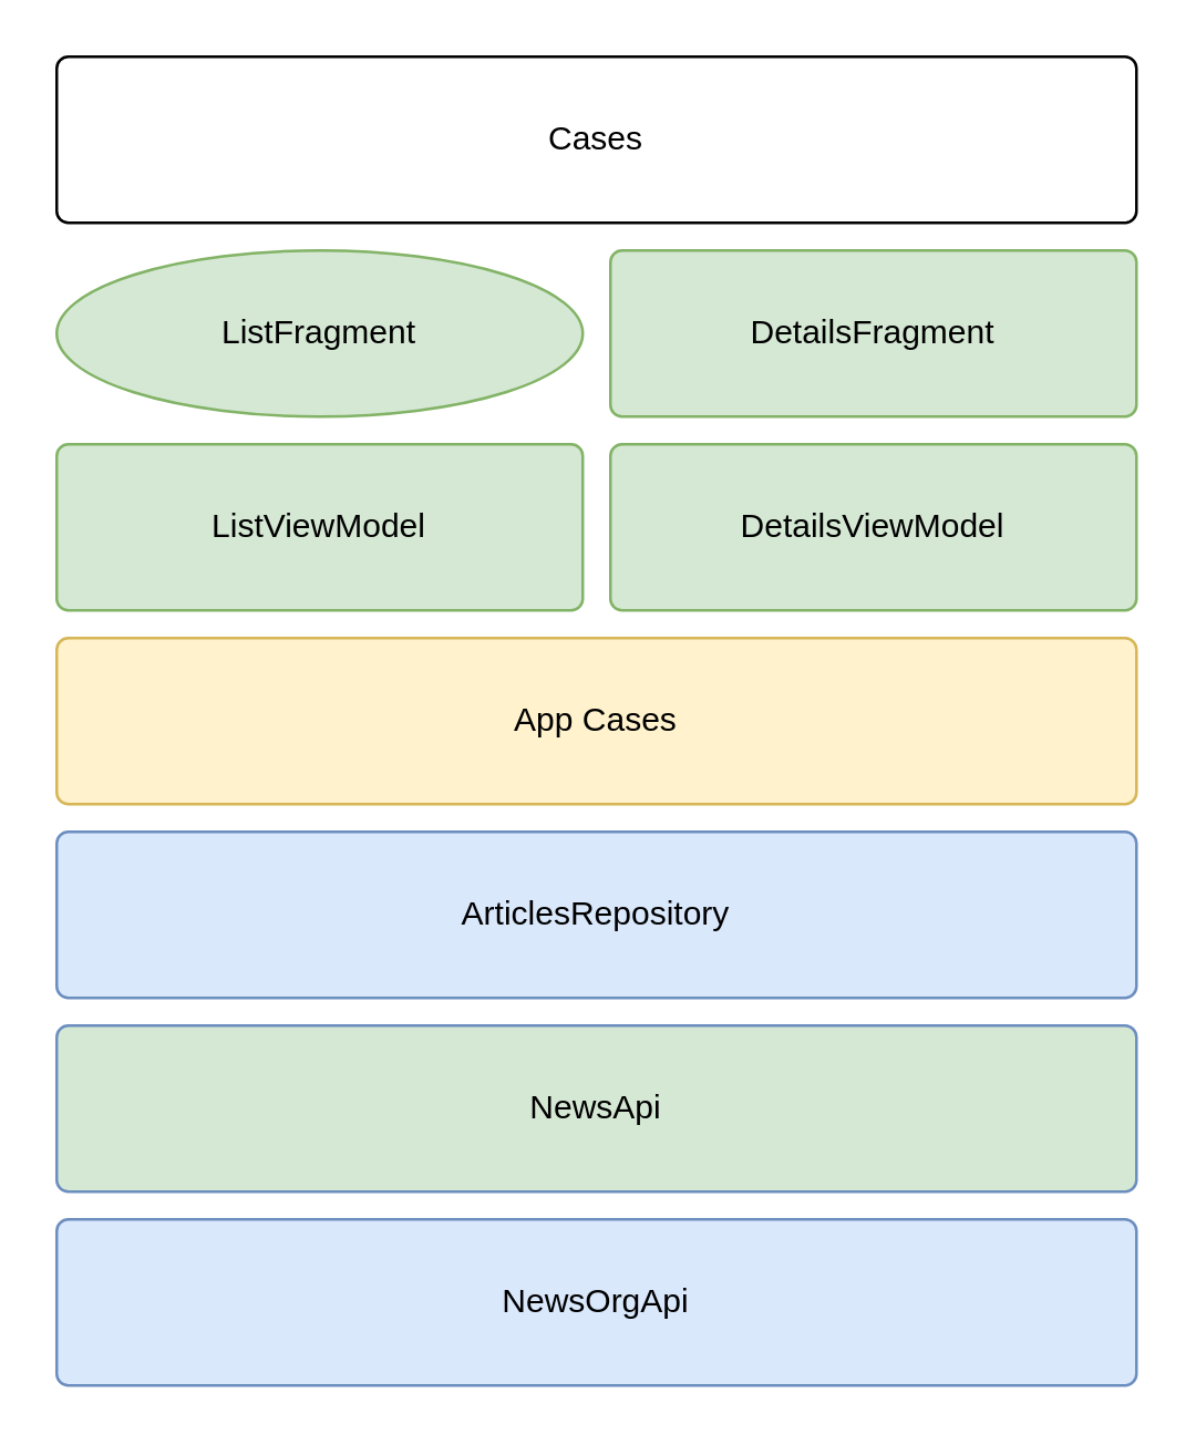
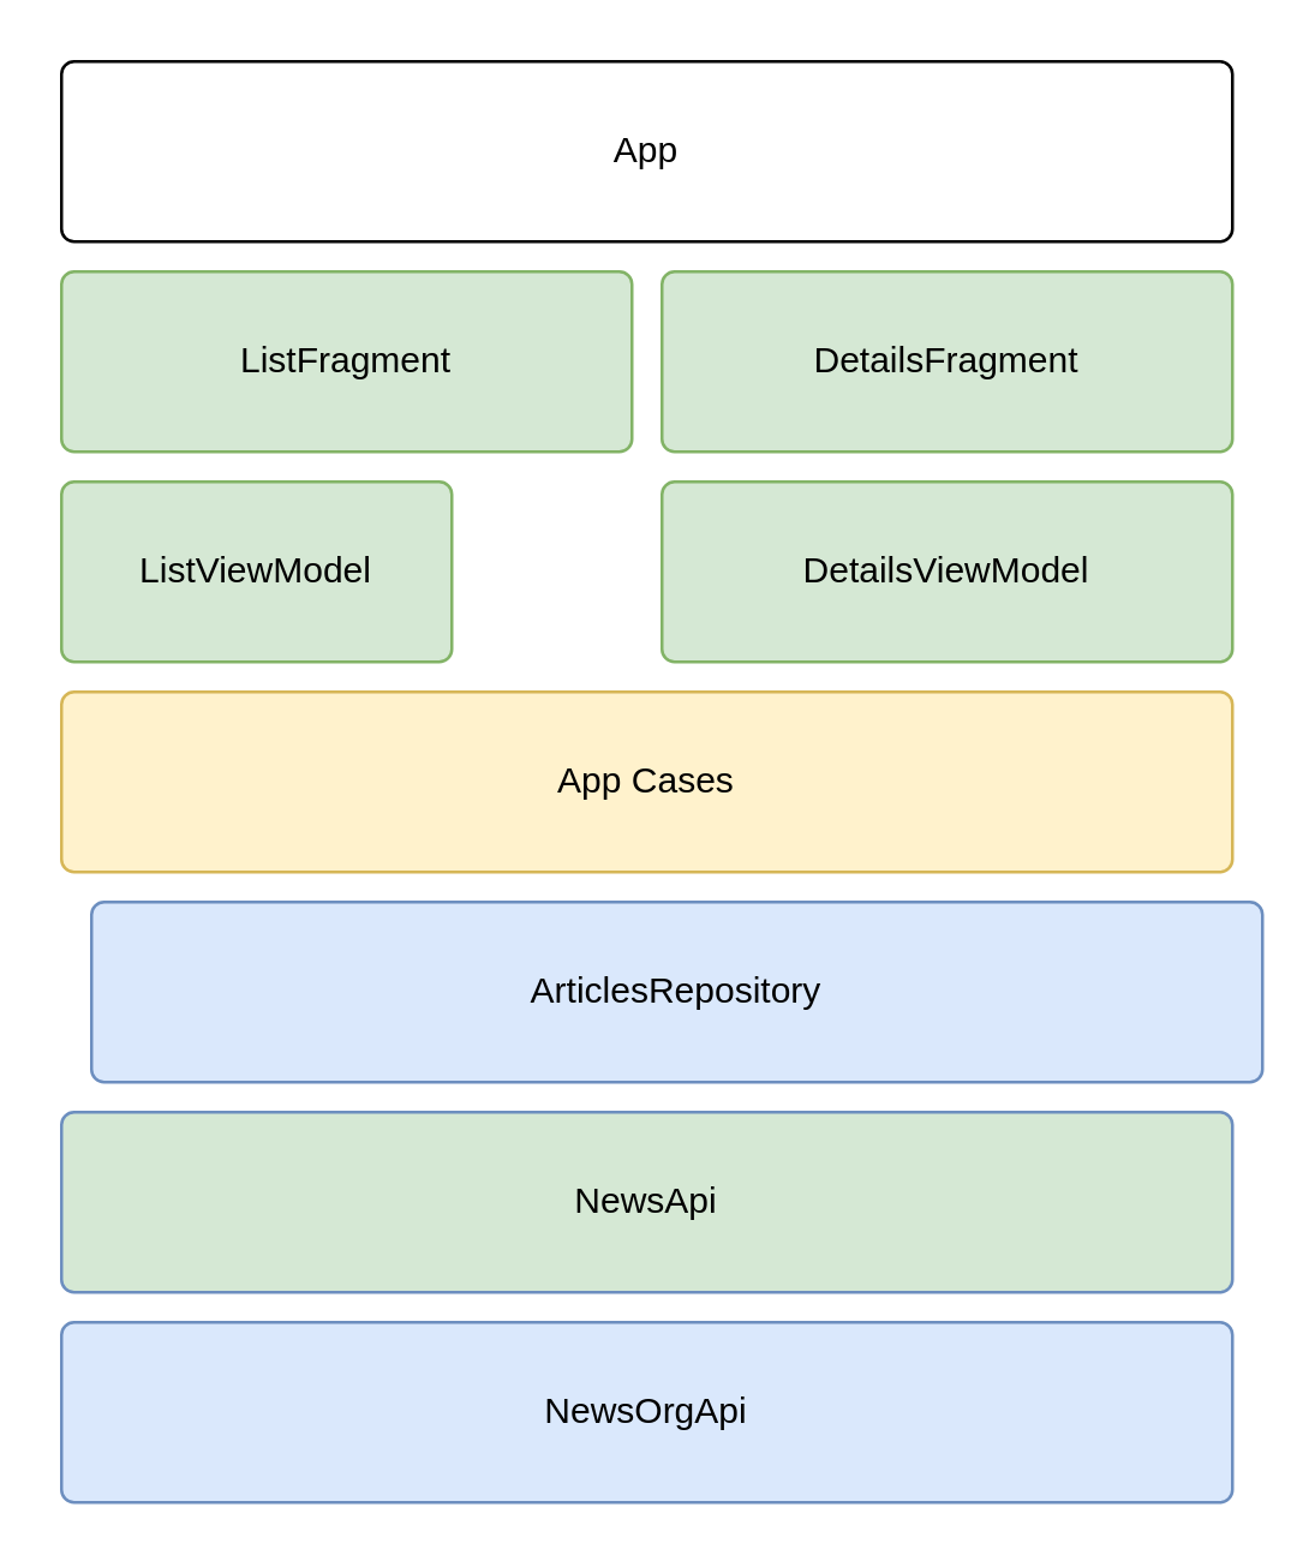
  <mxCell id="0" />
  <mxCell id="1" parent="0" />
  <mxCell id="2" value="NewsOrgApi" style="rounded=1;whiteSpace=wrap;html=1;arcSize=7;fillColor=#dae8fc;strokeColor=#6c8ebf;" vertex="1" parent="1"><mxGeometry x="20" y="440" width="390" height="60" as="geometry" /></mxCell>
- <mxCell id="3" value="Cases" style="rounded=1;whiteSpace=wrap;html=1;arcSize=7;" vertex="1" parent="1"><mxGeometry x="20" y="20" width="390" height="60" as="geometry" /></mxCell>
- <mxCell id="4" value="ListFragment" style="ellipse;whiteSpace=wrap;html=1;arcSize=7;fillColor=#d5e8d4;strokeColor=#82b366;" vertex="1" parent="1"><mxGeometry x="20" y="90" width="190" height="60" as="geometry" /></mxCell>
+ <mxCell id="3" value="App" style="rounded=1;whiteSpace=wrap;html=1;arcSize=7;" vertex="1" parent="1"><mxGeometry x="20" y="20" width="390" height="60" as="geometry" /></mxCell>
+ <mxCell id="4" value="ListFragment" style="rounded=1;whiteSpace=wrap;html=1;arcSize=7;fillColor=#d5e8d4;strokeColor=#82b366;" vertex="1" parent="1"><mxGeometry x="20" y="90" width="190" height="60" as="geometry" /></mxCell>
  <mxCell id="5" value="DetailsFragment" style="rounded=1;whiteSpace=wrap;html=1;arcSize=7;fillColor=#d5e8d4;strokeColor=#82b366;" vertex="1" parent="1"><mxGeometry x="220" y="90" width="190" height="60" as="geometry" /></mxCell>
  <mxCell id="6" value="DetailsViewModel" style="rounded=1;whiteSpace=wrap;html=1;arcSize=7;fillColor=#d5e8d4;strokeColor=#82b366;" vertex="1" parent="1"><mxGeometry x="220" y="160" width="190" height="60" as="geometry" /></mxCell>
- <mxCell id="7" value="ListViewModel" style="rounded=1;whiteSpace=wrap;html=1;arcSize=7;fillColor=#d5e8d4;strokeColor=#82b366;" vertex="1" parent="1"><mxGeometry x="20" y="160" width="190" height="60" as="geometry" /></mxCell>
+ <mxCell id="7" value="ListViewModel" style="rounded=1;whiteSpace=wrap;html=1;arcSize=7;fillColor=#d5e8d4;strokeColor=#82b366;" vertex="1" parent="1"><mxGeometry x="20" y="160" width="130" height="60" as="geometry" /></mxCell>
  <mxCell id="8" value="App Cases" style="rounded=1;whiteSpace=wrap;html=1;arcSize=7;fillColor=#fff2cc;strokeColor=#d6b656;" vertex="1" parent="1"><mxGeometry x="20" y="230" width="390" height="60" as="geometry" /></mxCell>
- <mxCell id="9" value="ArticlesRepository" style="rounded=1;whiteSpace=wrap;html=1;arcSize=7;fillColor=#dae8fc;strokeColor=#6c8ebf;" vertex="1" parent="1"><mxGeometry x="20" y="300" width="390" height="60" as="geometry" /></mxCell>
+ <mxCell id="9" value="ArticlesRepository" style="rounded=1;whiteSpace=wrap;html=1;arcSize=7;fillColor=#dae8fc;strokeColor=#6c8ebf;" vertex="1" parent="1"><mxGeometry x="30" y="300" width="390" height="60" as="geometry" /></mxCell>
  <mxCell id="10" value="NewsApi" style="rounded=1;whiteSpace=wrap;html=1;arcSize=7;fillColor=#d5e8d4;strokeColor=#6c8ebf;" vertex="1" parent="1"><mxGeometry x="20" y="370" width="390" height="60" as="geometry" /></mxCell>
